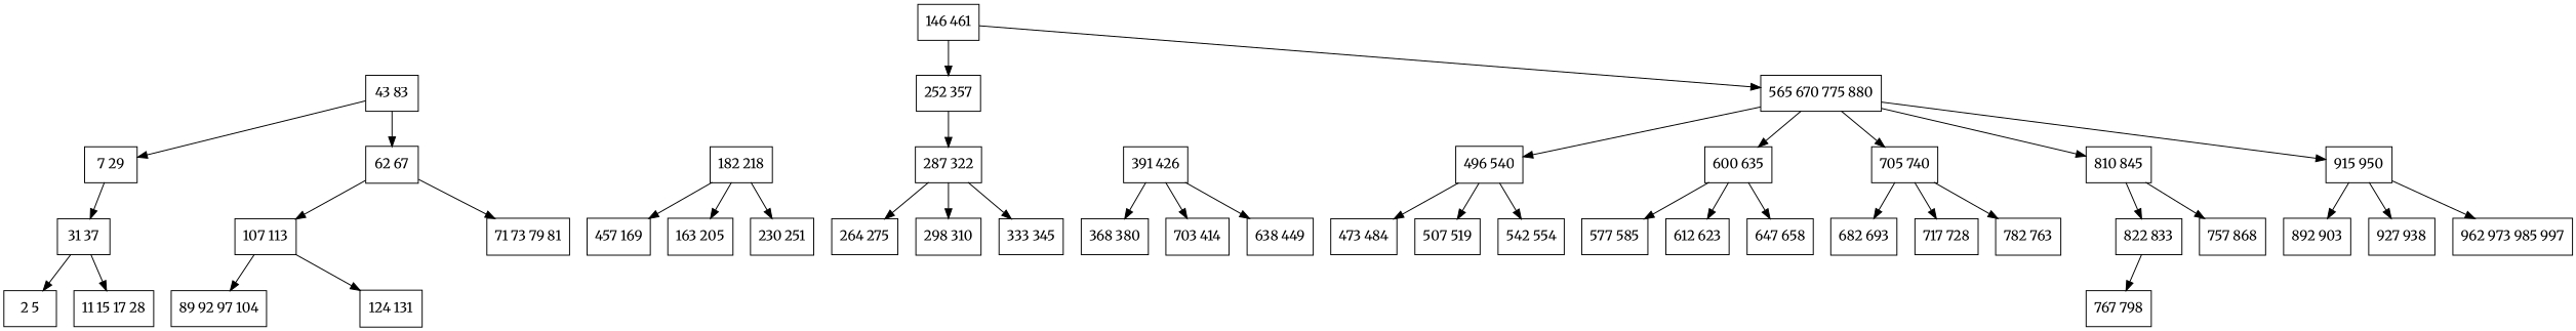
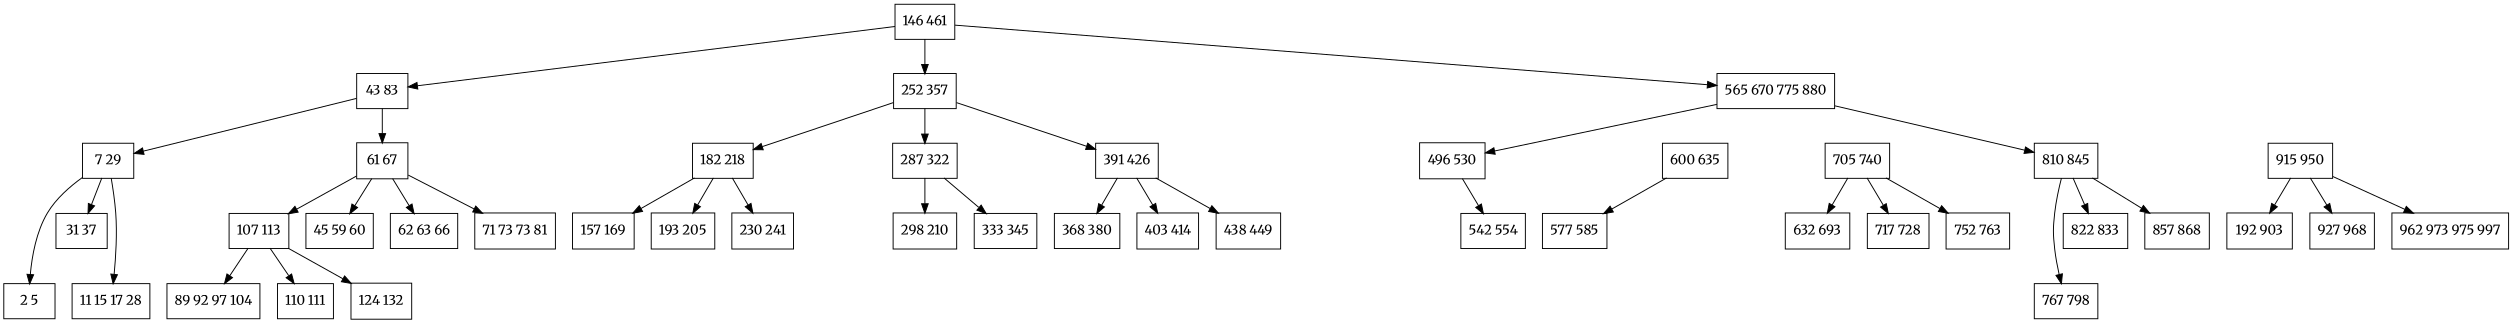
  digraph {
    fontname=Merriweather
    node [fontname=Merriweather shape=record]
    edge [fontname=Merriweather]
    n1 [label="146 461 "]
    n2 [label="43 83 "]
    n3 [label="252 357 "]
    n4 [label="565 670 775 880 "]
    n5 [label="7 29 "]
-   n6 [label="62 67"]
+   n6 [label="61 67 "]
    n7 [label="182 218 "]
    n8 [label="287 322 "]
    n9 [label="391 426 "]
-   n10 [label="496 540"]
+   n10 [label="496 530 "]
    n11 [label="600 635 "]
    n12 [label="705 740 "]
    n13 [label="810 845 "]
    n14 [label="915 950 "]
    n15 [label="2 5 "]
    n16 [label="11 15 17 28 "]
    n17 [label="31 37 "]
    n18 [label="107 113 "]
-   n21 [label="71 73 79 81 "]
+   n19 [label="45 59 60 "]
+   n20 [label="62 63 66 "]
+   n21 [label="71 73 73 81"]
    n22 [label="89 92 97 104 "]
-   n24 [label="124 131"]
-   n25 [label="457 169"]
-   n26 [label="163 205"]
-   n27 [label="230 251"]
-   n28 [label="264 275 "]
-   n29 [label="298 310 "]
+   n23 [label="110 111 "]
+   n24 [label="124 132 "]
+   n25 [label="157 169 "]
+   n26 [label="193 205 "]
+   n27 [label="230 241 "]
+   n29 [label="298 210"]
    n30 [label="333 345 "]
    n31 [label="368 380 "]
-   n32 [label="703 414"]
-   n33 [label="638 449"]
-   n34 [label="473 484 "]
-   n35 [label="507 519 "]
+   n32 [label="403 414 "]
+   n33 [label="438 449 "]
    n36 [label="542 554 "]
    n37 [label="577 585"]
-   n38 [label="612 623 "]
-   n39 [label="647 658 "]
-   n40 [label="682 693 "]
+   n40 [label="632 693"]
    n41 [label="717 728 "]
-   n42 [label="782 763"]
+   n42 [label="752 763 "]
    n43 [label="767 798"]
    n44 [label="822 833 "]
-   n45 [label="757 868"]
-   n46 [label="892 903 "]
-   n47 [label="927 938 "]
-   n48 [label="962 973 985 997 "]
+   n45 [label="857 868 "]
+   n46 [label="192 903"]
+   n47 [label="927 968"]
+   n48 [label="962 973 975 997"]
+   n1 -> n2
    n1 -> n3
    n1 -> n4
    n2 -> n5
    n2 -> n6
+   n3 -> n7
    n3 -> n8
+   n3 -> n9
    n4 -> n10
-   n4 -> n11
-   n4 -> n12
    n4 -> n13
-   n4 -> n14
-   n17 -> n15
-   n17 -> n16
+   n5 -> n15
+   n5 -> n16
    n5 -> n17
    n6 -> n18
+   n6 -> n19
+   n6 -> n20
    n6 -> n21
    n7 -> n25
    n7 -> n26
    n7 -> n27
-   n8 -> n28
    n8 -> n29
    n8 -> n30
    n9 -> n31
    n9 -> n32
    n9 -> n33
-   n10 -> n34
-   n10 -> n35
    n10 -> n36
    n11 -> n37
-   n11 -> n38
-   n11 -> n39
    n12 -> n40
    n12 -> n41
    n12 -> n42
-   n44 -> n43
+   n13 -> n43
    n13 -> n44
    n13 -> n45
    n14 -> n46
    n14 -> n47
    n14 -> n48
    n18 -> n22
+   n18 -> n23
    n18 -> n24
  }
